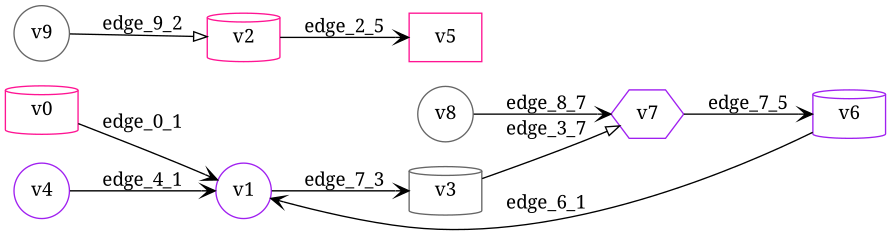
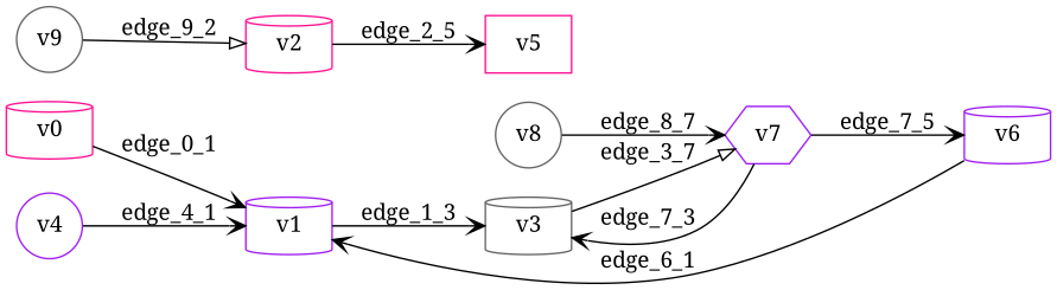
  digraph {
    fontname="Noto Serif"
    rankdir=LR
    node [color=purple fontname="Noto Serif" player=1 shape=cylinder]
    edge [arrowhead=vee fontname="Noto Serif"]
    v0 [color=deeppink player=0]
-   v1 [player=-1 shape=circle]
+   v1 [player=-1]
    v3 [color=gray40]
    v7 [player=-1 shape=hexagon]
    v2 [color=deeppink player=-1]
    v5 [color=deeppink player=0 shape=box]
    v6
    v4 [player=0 shape=circle]
    v8 [color=gray40 shape=circle]
    v9 [color=gray40 shape=circle]
    v0 -> v1 [discount=0.240768 label=edge_0_1 weight=-2.541728]
-   v1 -> v3 [label=edge_7_3 probability=1.000000]
+   v1 -> v3 [label=edge_1_3 probability=1.000000]
    v3 -> v7 [arrowhead=onormal discount=0.359971 label=edge_3_7 weight=3.837666]
+   v7 -> v3 [label=edge_7_3 probability=0.504131]
    v7 -> v6 [label=edge_7_5 probability=0.495869]
    v2 -> v5 [label=edge_2_5 probability=1.000000]
    v6 -> v1 [discount=0.286592 label=edge_6_1 weight=0.619245]
    v4 -> v1 [discount=0.694852 label=edge_4_1 weight=2.874788]
    v8 -> v7 [discount=0.147362 label=edge_8_7 weight=7.829680]
    v9 -> v2 [arrowhead=onormal discount=0.739384 label=edge_9_2 weight=-9.119200]
  }
